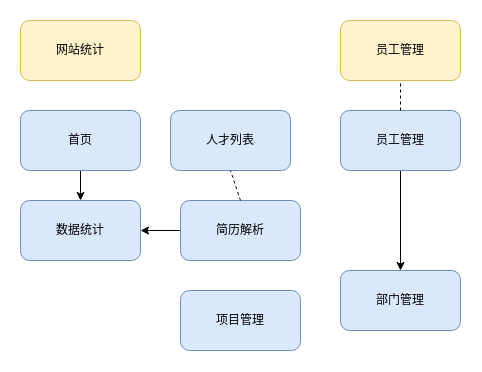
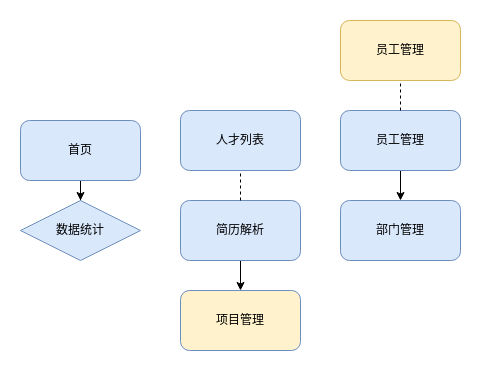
  <mxCell id="0" />
  <mxCell id="1" parent="0" />
  <mxCell id="2" value="" style="edgeStyle=orthogonalEdgeStyle;rounded=0;orthogonalLoop=1;jettySize=auto;html=1;" edge="1" parent="1" source="3" target="5"><mxGeometry relative="1" as="geometry" /></mxCell>
- <mxCell id="3" value="首页" style="rounded=1;whiteSpace=wrap;html=1;fillColor=#dae8fc;strokeColor=#6c8ebf;" vertex="1" parent="1"><mxGeometry x="20" y="110" width="120" height="60" as="geometry" /></mxCell>
- <mxCell id="4" value="网站统计" style="rounded=1;whiteSpace=wrap;html=1;fillColor=#fff2cc;strokeColor=#d6b656;" vertex="1" parent="1"><mxGeometry x="20" y="20" width="120" height="60" as="geometry" /></mxCell>
- <mxCell id="5" value="数据统计" style="rounded=1;whiteSpace=wrap;html=1;fillColor=#dae8fc;strokeColor=#6c8ebf;" vertex="1" parent="1"><mxGeometry x="20" y="200" width="120" height="60" as="geometry" /></mxCell>
- <mxCell id="6" value="人才列表" style="rounded=1;whiteSpace=wrap;html=1;fillColor=#dae8fc;strokeColor=#6c8ebf;" vertex="1" parent="1"><mxGeometry x="170" y="110" width="120" height="60" as="geometry" /></mxCell>
- <mxCell id="7" value="" style="edgeStyle=orthogonalEdgeStyle;rounded=0;orthogonalLoop=1;jettySize=auto;html=1;" edge="1" parent="1" source="8" target="5"><mxGeometry relative="1" as="geometry" /></mxCell>
+ <mxCell id="3" value="首页" style="rounded=1;whiteSpace=wrap;html=1;fillColor=#dae8fc;strokeColor=#6c8ebf;" vertex="1" parent="1"><mxGeometry x="20" y="120" width="120" height="60" as="geometry" /></mxCell>
+ <mxCell id="5" value="数据统计" style="rhombus;whiteSpace=wrap;html=1;fillColor=#dae8fc;strokeColor=#6c8ebf;" vertex="1" parent="1"><mxGeometry x="20" y="200" width="120" height="60" as="geometry" /></mxCell>
+ <mxCell id="6" value="人才列表" style="rounded=1;whiteSpace=wrap;html=1;fillColor=#dae8fc;strokeColor=#6c8ebf;" vertex="1" parent="1"><mxGeometry x="180" y="110" width="120" height="60" as="geometry" /></mxCell>
+ <mxCell id="7" value="" style="edgeStyle=orthogonalEdgeStyle;rounded=0;orthogonalLoop=1;jettySize=auto;html=1;" edge="1" parent="1" source="8" target="9"><mxGeometry relative="1" as="geometry" /></mxCell>
  <mxCell id="8" value="简历解析" style="rounded=1;whiteSpace=wrap;html=1;fillColor=#dae8fc;strokeColor=#6c8ebf;" vertex="1" parent="1"><mxGeometry x="180" y="200" width="120" height="60" as="geometry" /></mxCell>
- <mxCell id="9" value="项目管理" style="rounded=1;whiteSpace=wrap;html=1;fillColor=#dae8fc;strokeColor=#6c8ebf;" vertex="1" parent="1"><mxGeometry x="180" y="290" width="120" height="60" as="geometry" /></mxCell>
+ <mxCell id="9" value="项目管理" style="rounded=1;whiteSpace=wrap;html=1;fillColor=#fff2cc;strokeColor=#6c8ebf;" vertex="1" parent="1"><mxGeometry x="180" y="290" width="120" height="60" as="geometry" /></mxCell>
  <mxCell id="10" value="" style="edgeStyle=orthogonalEdgeStyle;rounded=0;orthogonalLoop=1;jettySize=auto;html=1;" edge="1" parent="1" source="11" target="13"><mxGeometry relative="1" as="geometry" /></mxCell>
  <mxCell id="11" value="员工管理" style="rounded=1;whiteSpace=wrap;html=1;fillColor=#dae8fc;strokeColor=#6c8ebf;" vertex="1" parent="1"><mxGeometry x="340" y="110" width="120" height="60" as="geometry" /></mxCell>
  <mxCell id="12" value="员工管理" style="rounded=1;whiteSpace=wrap;html=1;fillColor=#fff2cc;strokeColor=#d6b656;" vertex="1" parent="1"><mxGeometry x="340" y="20" width="120" height="60" as="geometry" /></mxCell>
- <mxCell id="13" value="部门管理" style="rounded=1;whiteSpace=wrap;html=1;fillColor=#dae8fc;strokeColor=#6c8ebf;" vertex="1" parent="1"><mxGeometry x="340" y="270" width="120" height="60" as="geometry" /></mxCell>
+ <mxCell id="13" value="部门管理" style="rounded=1;whiteSpace=wrap;html=1;fillColor=#dae8fc;strokeColor=#6c8ebf;" vertex="1" parent="1"><mxGeometry x="340" y="200" width="120" height="60" as="geometry" /></mxCell>
  <mxCell id="14" value="" style="endArrow=none;dashed=1;html=1;entryX=0.5;entryY=1;entryDx=0;entryDy=0;exitX=0.5;exitY=0;exitDx=0;exitDy=0;" edge="1" parent="1" source="11" target="12"><mxGeometry width="50" height="50" relative="1" as="geometry"><mxPoint x="190" y="250" as="sourcePoint" /><mxPoint x="240" y="200" as="targetPoint" /></mxGeometry></mxCell>
  <mxCell id="15" value="" style="endArrow=none;dashed=1;html=1;entryX=0.5;entryY=1;entryDx=0;entryDy=0;exitX=0.5;exitY=0;exitDx=0;exitDy=0;" edge="1" parent="1" source="8" target="6"><mxGeometry width="50" height="50" relative="1" as="geometry"><mxPoint x="20" y="420" as="sourcePoint" /><mxPoint x="70" y="370" as="targetPoint" /></mxGeometry></mxCell>
